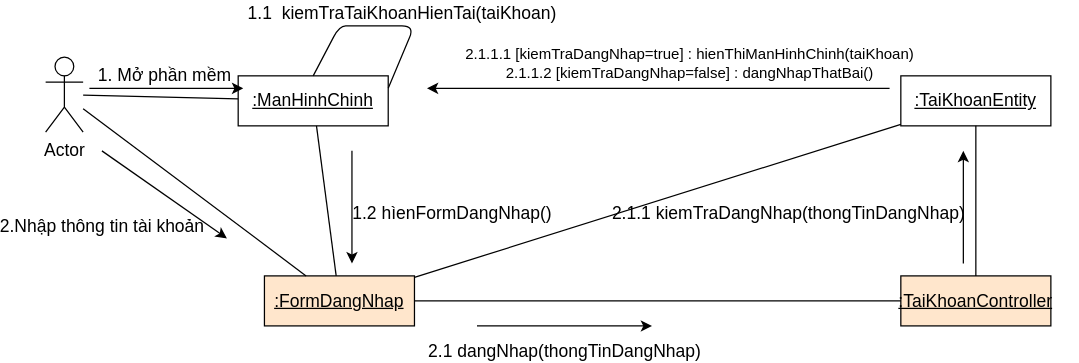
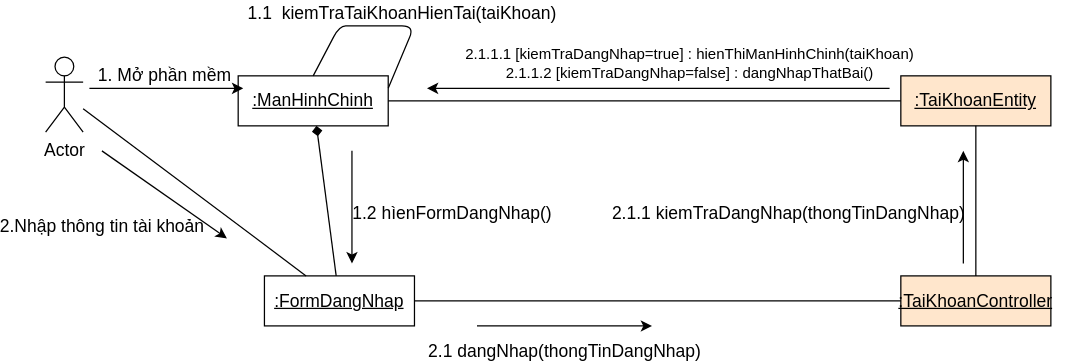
  <mxCell id="0" />
  <mxCell id="1" parent="0" />
  <mxCell id="2" value="&lt;u style=&quot;font-size: 14px;&quot;&gt;:ManHinhChinh&lt;/u&gt;" style="rounded=0;whiteSpace=wrap;html=1;fontSize=14;" parent="1" vertex="1"><mxGeometry x="174" y="60" width="120" height="40" as="geometry" /></mxCell>
  <mxCell id="3" value="Actor" style="shape=umlActor;verticalLabelPosition=bottom;verticalAlign=top;html=1;fontSize=14;" parent="1" vertex="1"><mxGeometry x="20" y="45" width="30" height="60" as="geometry" /></mxCell>
- <mxCell id="4" value="&lt;u style=&quot;font-size: 14px;&quot;&gt;:FormDangNhap&lt;/u&gt;" style="rounded=0;whiteSpace=wrap;html=1;fontSize=14;fillColor=#ffe6cc;" parent="1" vertex="1"><mxGeometry x="195" y="220" width="120" height="40" as="geometry" /></mxCell>
+ <mxCell id="4" value="&lt;u style=&quot;font-size: 14px;&quot;&gt;:FormDangNhap&lt;/u&gt;" style="rounded=0;whiteSpace=wrap;html=1;fontSize=14;" parent="1" vertex="1"><mxGeometry x="195" y="220" width="120" height="40" as="geometry" /></mxCell>
  <mxCell id="5" value="&lt;u style=&quot;font-size: 14px;&quot;&gt;:TaiKhoanController&lt;/u&gt;" style="rounded=0;whiteSpace=wrap;html=1;fontSize=14;fillColor=#ffe6cc;" parent="1" vertex="1"><mxGeometry x="704" y="220" width="120" height="40" as="geometry" /></mxCell>
- <mxCell id="6" value="" style="endArrow=none;html=1;fontSize=14;" parent="1" source="3" target="2" edge="1"><mxGeometry width="50" height="50" relative="1" as="geometry"><mxPoint x="65" y="300" as="sourcePoint" /><mxPoint x="115" y="250" as="targetPoint" /></mxGeometry></mxCell>
- <mxCell id="7" value="" style="endArrow=none;html=1;fontSize=14;" parent="1" source="4" target="2" edge="1"><mxGeometry width="50" height="50" relative="1" as="geometry"><mxPoint x="205" y="170" as="sourcePoint" /><mxPoint x="255" y="120" as="targetPoint" /></mxGeometry></mxCell>
+ <mxCell id="7" value="" style="endArrow=diamond;html=1;fontSize=14;" parent="1" source="4" target="2" edge="1"><mxGeometry width="50" height="50" relative="1" as="geometry"><mxPoint x="205" y="170" as="sourcePoint" /><mxPoint x="255" y="120" as="targetPoint" /></mxGeometry></mxCell>
  <mxCell id="8" value="" style="endArrow=none;html=1;fontSize=14;" parent="1" source="4" target="5" edge="1"><mxGeometry width="50" height="50" relative="1" as="geometry"><mxPoint x="215" y="400" as="sourcePoint" /><mxPoint x="265" y="350" as="targetPoint" /></mxGeometry></mxCell>
- <mxCell id="9" value="&lt;u style=&quot;font-size: 14px;&quot;&gt;:TaiKhoanEntity&lt;/u&gt;" style="rounded=0;whiteSpace=wrap;html=1;fontSize=14;" parent="1" vertex="1"><mxGeometry x="704" y="60" width="120" height="40" as="geometry" /></mxCell>
+ <mxCell id="9" value="&lt;u style=&quot;font-size: 14px;&quot;&gt;:TaiKhoanEntity&lt;/u&gt;" style="rounded=0;whiteSpace=wrap;html=1;fontSize=14;fillColor=#ffe6cc;" parent="1" vertex="1"><mxGeometry x="704" y="60" width="120" height="40" as="geometry" /></mxCell>
  <mxCell id="10" value="" style="endArrow=none;html=1;fontSize=14;" parent="1" source="9" target="5" edge="1"><mxGeometry width="50" height="50" relative="1" as="geometry"><mxPoint x="155" y="400" as="sourcePoint" /><mxPoint x="205" y="350" as="targetPoint" /></mxGeometry></mxCell>
  <mxCell id="11" value="1. Mở phần mềm" style="endArrow=classic;html=1;fontSize=14;" parent="1" edge="1"><mxGeometry x="-0.024" y="10" width="50" height="50" relative="1" as="geometry"><mxPoint x="55" y="70" as="sourcePoint" /><mxPoint x="178" y="70" as="targetPoint" /><mxPoint as="offset" /></mxGeometry></mxCell>
  <mxCell id="12" value="&lt;span style=&quot;color: rgb(0 , 0 , 0) ; font-family: &amp;#34;helvetica&amp;#34; ; font-size: 14px ; font-style: normal ; font-weight: 400 ; letter-spacing: normal ; text-align: center ; text-indent: 0px ; text-transform: none ; word-spacing: 0px ; display: inline ; float: none&quot;&gt;1.1&amp;nbsp; kiemTraTaiKhoanHienTai(taiKhoan)&lt;/span&gt;" style="endArrow=none;html=1;exitX=1;exitY=0.25;exitDx=0;exitDy=0;entryX=0.5;entryY=0;entryDx=0;entryDy=0;endFill=0;labelBackgroundColor=none;fontSize=14;" parent="1" source="2" target="2" edge="1"><mxGeometry x="-0.2" y="-10" width="50" height="50" relative="1" as="geometry"><mxPoint x="345" y="70" as="sourcePoint" /><mxPoint x="395" y="20" as="targetPoint" /><Array as="points"><mxPoint x="315" y="20" /><mxPoint x="275" y="20" /><mxPoint x="255" y="20" /></Array><mxPoint as="offset" /></mxGeometry></mxCell>
  <mxCell id="13" value="1.2 hìenFormDangNhap()" style="endArrow=classic;html=1;labelBackgroundColor=none;fontSize=14;" parent="1" edge="1"><mxGeometry x="0.111" y="80" width="50" height="50" relative="1" as="geometry"><mxPoint x="265" y="120" as="sourcePoint" /><mxPoint x="265" y="210" as="targetPoint" /><mxPoint as="offset" /></mxGeometry></mxCell>
  <mxCell id="14" value="&lt;span style=&quot;color: rgb(0, 0, 0); font-family: helvetica; font-size: 14px; font-style: normal; font-weight: 400; letter-spacing: normal; text-align: center; text-indent: 0px; text-transform: none; word-spacing: 0px; background-color: rgb(255, 255, 255); display: inline; float: none;&quot;&gt;2.1 dangNhap(thongTinDangNhap)&lt;/span&gt;&lt;br style=&quot;font-size: 14px;&quot;&gt;" style="endArrow=classic;html=1;labelBackgroundColor=none;fontSize=14;" parent="1" edge="1"><mxGeometry y="-20" width="50" height="50" relative="1" as="geometry"><mxPoint x="365" y="260" as="sourcePoint" /><mxPoint x="505" y="260" as="targetPoint" /><mxPoint as="offset" /></mxGeometry></mxCell>
  <mxCell id="15" value="2.1.1 kiemTraDangNhap(thongTinDangNhap)" style="endArrow=classic;html=1;labelBackgroundColor=none;fontSize=14;" parent="1" edge="1"><mxGeometry x="-0.111" y="140" width="50" height="50" relative="1" as="geometry"><mxPoint x="754" y="210" as="sourcePoint" /><mxPoint x="754" y="120" as="targetPoint" /><mxPoint as="offset" /></mxGeometry></mxCell>
- <mxCell id="16" value="" style="endArrow=none;html=1;labelBackgroundColor=none;fontSize=14;" parent="1" source="9" target="4" edge="1"><mxGeometry width="50" height="50" relative="1" as="geometry"><mxPoint x="145" y="210" as="sourcePoint" /><mxPoint x="195" y="160" as="targetPoint" /></mxGeometry></mxCell>
+ <mxCell id="16" value="" style="endArrow=none;html=1;labelBackgroundColor=none;fontSize=14;" parent="1" source="9" target="2" edge="1"><mxGeometry width="50" height="50" relative="1" as="geometry"><mxPoint x="145" y="210" as="sourcePoint" /><mxPoint x="195" y="160" as="targetPoint" /></mxGeometry></mxCell>
  <mxCell id="17" value="" style="endArrow=none;html=1;labelBackgroundColor=none;fontSize=14;" parent="1" source="4" target="3" edge="1"><mxGeometry width="50" height="50" relative="1" as="geometry"><mxPoint x="85" y="350" as="sourcePoint" /><mxPoint x="135" y="300" as="targetPoint" /></mxGeometry></mxCell>
  <mxCell id="18" value="2.Nhập thông tin tài khoản" style="endArrow=classic;html=1;labelBackgroundColor=none;fontSize=14;" parent="1" edge="1"><mxGeometry x="-0.436" y="-49" width="50" height="50" relative="1" as="geometry"><mxPoint x="65" y="120" as="sourcePoint" /><mxPoint x="165" y="190" as="targetPoint" /><mxPoint as="offset" /></mxGeometry></mxCell>
  <mxCell id="19" value="2.1.1.1 [kiemTraDangNhap=true] : hienThiManHinhChinh(taiKhoan)&lt;br style=&quot;font-size: 12px;&quot;&gt;2.1.1.2 [kiemTraDangNhap=false] : dangNhapThatBai()" style="endArrow=classic;html=1;labelBackgroundColor=none;fontSize=12;" parent="1" edge="1"><mxGeometry x="-0.135" y="-20" width="50" height="50" relative="1" as="geometry"><mxPoint x="695" y="70" as="sourcePoint" /><mxPoint x="325" y="70" as="targetPoint" /><mxPoint as="offset" /></mxGeometry></mxCell>
